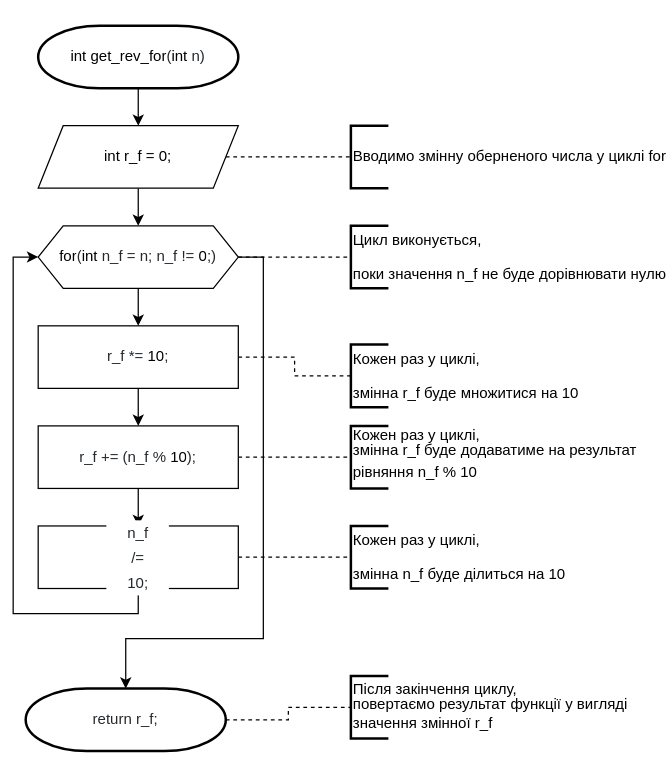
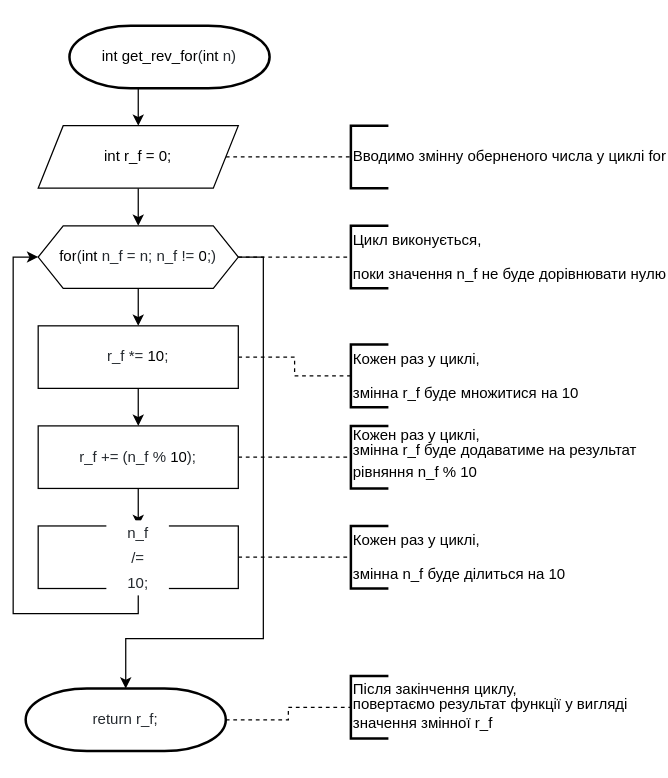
  <mxCell id="0" />
  <mxCell id="1" parent="0" />
  <mxCell id="2" style="edgeStyle=orthogonalEdgeStyle;rounded=0;orthogonalLoop=1;jettySize=auto;html=1;exitX=0.5;exitY=1;exitDx=0;exitDy=0;exitPerimeter=0;entryX=0.5;entryY=0;entryDx=0;entryDy=0;" edge="1" parent="1" source="3"><mxGeometry relative="1" as="geometry"><mxPoint x="110" y="100" as="targetPoint" /></mxGeometry></mxCell>
- <mxCell id="3" value="&lt;span class=&quot;pl-k&quot; style=&quot;box-sizing: border-box ; font-family: , &amp;#34;consolas&amp;#34; , &amp;#34;liberation mono&amp;#34; , &amp;#34;menlo&amp;#34; , monospace ; background-color: rgb(255 , 255 , 255)&quot;&gt;int&lt;/span&gt;&lt;span style=&quot;color: rgb(36 , 41 , 46) ; font-family: , &amp;#34;consolas&amp;#34; , &amp;#34;liberation mono&amp;#34; , &amp;#34;menlo&amp;#34; , monospace ; background-color: rgb(255 , 255 , 255)&quot;&gt; &lt;/span&gt;&lt;span class=&quot;pl-en&quot; style=&quot;box-sizing: border-box ; font-family: , &amp;#34;consolas&amp;#34; , &amp;#34;liberation mono&amp;#34; , &amp;#34;menlo&amp;#34; , monospace ; background-color: rgb(255 , 255 , 255)&quot;&gt;get_rev_for&lt;/span&gt;&lt;span style=&quot;color: rgb(36 , 41 , 46) ; font-family: , &amp;#34;consolas&amp;#34; , &amp;#34;liberation mono&amp;#34; , &amp;#34;menlo&amp;#34; , monospace ; background-color: rgb(255 , 255 , 255)&quot;&gt;(&lt;/span&gt;&lt;span class=&quot;pl-k&quot; style=&quot;box-sizing: border-box ; font-family: , &amp;#34;consolas&amp;#34; , &amp;#34;liberation mono&amp;#34; , &amp;#34;menlo&amp;#34; , monospace ; background-color: rgb(255 , 255 , 255)&quot;&gt;int&lt;/span&gt;&lt;span style=&quot;color: rgb(36 , 41 , 46) ; font-family: , &amp;#34;consolas&amp;#34; , &amp;#34;liberation mono&amp;#34; , &amp;#34;menlo&amp;#34; , monospace ; background-color: rgb(255 , 255 , 255)&quot;&gt; n)&lt;/span&gt;" style="strokeWidth=2;html=1;shape=mxgraph.flowchart.terminator;whiteSpace=wrap;" parent="1" vertex="1"><mxGeometry x="30" y="20" width="160" height="50" as="geometry" /></mxCell>
+ <mxCell id="3" value="&lt;span class=&quot;pl-k&quot; style=&quot;box-sizing: border-box ; font-family: , &amp;#34;consolas&amp;#34; , &amp;#34;liberation mono&amp;#34; , &amp;#34;menlo&amp;#34; , monospace ; background-color: rgb(255 , 255 , 255)&quot;&gt;int&lt;/span&gt;&lt;span style=&quot;color: rgb(36 , 41 , 46) ; font-family: , &amp;#34;consolas&amp;#34; , &amp;#34;liberation mono&amp;#34; , &amp;#34;menlo&amp;#34; , monospace ; background-color: rgb(255 , 255 , 255)&quot;&gt; &lt;/span&gt;&lt;span class=&quot;pl-en&quot; style=&quot;box-sizing: border-box ; font-family: , &amp;#34;consolas&amp;#34; , &amp;#34;liberation mono&amp;#34; , &amp;#34;menlo&amp;#34; , monospace ; background-color: rgb(255 , 255 , 255)&quot;&gt;get_rev_for&lt;/span&gt;&lt;span style=&quot;color: rgb(36 , 41 , 46) ; font-family: , &amp;#34;consolas&amp;#34; , &amp;#34;liberation mono&amp;#34; , &amp;#34;menlo&amp;#34; , monospace ; background-color: rgb(255 , 255 , 255)&quot;&gt;(&lt;/span&gt;&lt;span class=&quot;pl-k&quot; style=&quot;box-sizing: border-box ; font-family: , &amp;#34;consolas&amp;#34; , &amp;#34;liberation mono&amp;#34; , &amp;#34;menlo&amp;#34; , monospace ; background-color: rgb(255 , 255 , 255)&quot;&gt;int&lt;/span&gt;&lt;span style=&quot;color: rgb(36 , 41 , 46) ; font-family: , &amp;#34;consolas&amp;#34; , &amp;#34;liberation mono&amp;#34; , &amp;#34;menlo&amp;#34; , monospace ; background-color: rgb(255 , 255 , 255)&quot;&gt; n)&lt;/span&gt;" style="strokeWidth=2;html=1;shape=mxgraph.flowchart.terminator;whiteSpace=wrap;" parent="1" vertex="1"><mxGeometry x="55" y="20" width="160" height="50" as="geometry" /></mxCell>
  <mxCell id="4" style="edgeStyle=orthogonalEdgeStyle;rounded=0;orthogonalLoop=1;jettySize=auto;html=1;exitX=0.5;exitY=1;exitDx=0;exitDy=0;entryX=0.5;entryY=0;entryDx=0;entryDy=0;" edge="1" parent="1" target="10"><mxGeometry relative="1" as="geometry"><mxPoint x="110" y="150" as="sourcePoint" /></mxGeometry></mxCell>
  <mxCell id="5" style="edgeStyle=orthogonalEdgeStyle;rounded=0;orthogonalLoop=1;jettySize=auto;html=1;exitX=1;exitY=0.5;exitDx=0;exitDy=0;exitPerimeter=0;dashed=1;endArrow=none;endFill=0;" edge="1" parent="1" source="6" target="27"><mxGeometry relative="1" as="geometry" /></mxCell>
  <mxCell id="6" value="&lt;span style=&quot;color: rgb(36 , 41 , 46) ; background-color: rgb(255 , 255 , 255)&quot;&gt;return r_f;&lt;/span&gt;" style="strokeWidth=2;html=1;shape=mxgraph.flowchart.terminator;whiteSpace=wrap;" vertex="1" parent="1"><mxGeometry x="20" y="550" width="160" height="50" as="geometry" /></mxCell>
  <mxCell id="7" style="edgeStyle=orthogonalEdgeStyle;rounded=0;orthogonalLoop=1;jettySize=auto;html=1;exitX=0.5;exitY=1;exitDx=0;exitDy=0;entryX=0.5;entryY=0;entryDx=0;entryDy=0;" edge="1" parent="1" source="10" target="13"><mxGeometry relative="1" as="geometry" /></mxCell>
  <mxCell id="8" style="edgeStyle=orthogonalEdgeStyle;rounded=0;orthogonalLoop=1;jettySize=auto;html=1;exitX=1;exitY=0.5;exitDx=0;exitDy=0;entryX=0.5;entryY=0;entryDx=0;entryDy=0;entryPerimeter=0;" edge="1" parent="1" source="10" target="6"><mxGeometry relative="1" as="geometry"><Array as="points"><mxPoint x="210" y="205" /><mxPoint x="210" y="510" /></Array></mxGeometry></mxCell>
  <mxCell id="9" style="edgeStyle=orthogonalEdgeStyle;rounded=0;orthogonalLoop=1;jettySize=auto;html=1;exitX=1;exitY=0.5;exitDx=0;exitDy=0;entryX=0;entryY=0.5;entryDx=0;entryDy=0;entryPerimeter=0;dashed=1;endArrow=none;endFill=0;" edge="1" parent="1" source="10" target="23"><mxGeometry relative="1" as="geometry" /></mxCell>
  <mxCell id="10" value="&lt;span class=&quot;pl-k&quot; style=&quot;box-sizing: border-box ; font-family: , &amp;#34;consolas&amp;#34; , &amp;#34;liberation mono&amp;#34; , &amp;#34;menlo&amp;#34; , monospace ; background-color: rgb(255 , 255 , 255)&quot;&gt;for&lt;/span&gt;&lt;span style=&quot;color: rgb(36 , 41 , 46) ; font-family: , &amp;#34;consolas&amp;#34; , &amp;#34;liberation mono&amp;#34; , &amp;#34;menlo&amp;#34; , monospace ; background-color: rgb(255 , 255 , 255)&quot;&gt;(&lt;/span&gt;&lt;span class=&quot;pl-k&quot; style=&quot;box-sizing: border-box ; font-family: , &amp;#34;consolas&amp;#34; , &amp;#34;liberation mono&amp;#34; , &amp;#34;menlo&amp;#34; , monospace ; background-color: rgb(255 , 255 , 255)&quot;&gt;int&lt;/span&gt;&lt;span style=&quot;color: rgb(36 , 41 , 46) ; font-family: , &amp;#34;consolas&amp;#34; , &amp;#34;liberation mono&amp;#34; , &amp;#34;menlo&amp;#34; , monospace ; background-color: rgb(255 , 255 , 255)&quot;&gt; n_f = n; n_f != &lt;/span&gt;&lt;span class=&quot;pl-c1&quot; style=&quot;box-sizing: border-box ; font-family: , &amp;#34;consolas&amp;#34; , &amp;#34;liberation mono&amp;#34; , &amp;#34;menlo&amp;#34; , monospace ; background-color: rgb(255 , 255 , 255)&quot;&gt;0&lt;/span&gt;&lt;span style=&quot;color: rgb(36 , 41 , 46) ; font-family: , &amp;#34;consolas&amp;#34; , &amp;#34;liberation mono&amp;#34; , &amp;#34;menlo&amp;#34; , monospace ; background-color: rgb(255 , 255 , 255)&quot;&gt;;)&lt;/span&gt;" style="shape=hexagon;perimeter=hexagonPerimeter2;whiteSpace=wrap;html=1;fixedSize=1;" vertex="1" parent="1"><mxGeometry x="30" y="180" width="160" height="50" as="geometry" /></mxCell>
  <mxCell id="11" style="edgeStyle=orthogonalEdgeStyle;rounded=0;orthogonalLoop=1;jettySize=auto;html=1;exitX=0.5;exitY=1;exitDx=0;exitDy=0;entryX=0.5;entryY=0;entryDx=0;entryDy=0;" edge="1" parent="1" source="13" target="16"><mxGeometry relative="1" as="geometry" /></mxCell>
  <mxCell id="12" style="edgeStyle=orthogonalEdgeStyle;rounded=0;orthogonalLoop=1;jettySize=auto;html=1;exitX=1;exitY=0.5;exitDx=0;exitDy=0;dashed=1;endArrow=none;endFill=0;" edge="1" parent="1" source="13" target="24"><mxGeometry relative="1" as="geometry" /></mxCell>
  <mxCell id="13" value="&lt;span style=&quot;color: rgb(36 , 41 , 46) ; font-family: , &amp;#34;consolas&amp;#34; , &amp;#34;liberation mono&amp;#34; , &amp;#34;menlo&amp;#34; , monospace ; background-color: rgb(255 , 255 , 255)&quot;&gt;r_f *= &lt;/span&gt;&lt;span class=&quot;pl-c1&quot; style=&quot;box-sizing: border-box ; font-family: , &amp;#34;consolas&amp;#34; , &amp;#34;liberation mono&amp;#34; , &amp;#34;menlo&amp;#34; , monospace ; background-color: rgb(255 , 255 , 255)&quot;&gt;10&lt;/span&gt;&lt;span style=&quot;color: rgb(36 , 41 , 46) ; font-family: , &amp;#34;consolas&amp;#34; , &amp;#34;liberation mono&amp;#34; , &amp;#34;menlo&amp;#34; , monospace ; background-color: rgb(255 , 255 , 255)&quot;&gt;;&lt;/span&gt;" style="rounded=0;whiteSpace=wrap;html=1;" vertex="1" parent="1"><mxGeometry x="30" y="260" width="160" height="50" as="geometry" /></mxCell>
  <mxCell id="14" style="edgeStyle=orthogonalEdgeStyle;rounded=0;orthogonalLoop=1;jettySize=auto;html=1;exitX=0.5;exitY=1;exitDx=0;exitDy=0;entryX=0.5;entryY=0;entryDx=0;entryDy=0;" edge="1" parent="1" source="16" target="19"><mxGeometry relative="1" as="geometry" /></mxCell>
  <mxCell id="15" style="edgeStyle=orthogonalEdgeStyle;rounded=0;orthogonalLoop=1;jettySize=auto;html=1;exitX=1;exitY=0.5;exitDx=0;exitDy=0;entryX=0;entryY=0.5;entryDx=0;entryDy=0;entryPerimeter=0;dashed=1;endArrow=none;endFill=0;" edge="1" parent="1" source="16" target="26"><mxGeometry relative="1" as="geometry" /></mxCell>
  <mxCell id="16" value="&lt;span style=&quot;color: rgb(36 , 41 , 46) ; font-family: , &amp;#34;consolas&amp;#34; , &amp;#34;liberation mono&amp;#34; , &amp;#34;menlo&amp;#34; , monospace ; background-color: rgb(255 , 255 , 255)&quot;&gt;r_f += (n_f % &lt;/span&gt;&lt;span class=&quot;pl-c1&quot; style=&quot;box-sizing: border-box ; font-family: , &amp;#34;consolas&amp;#34; , &amp;#34;liberation mono&amp;#34; , &amp;#34;menlo&amp;#34; , monospace ; background-color: rgb(255 , 255 , 255)&quot;&gt;10&lt;/span&gt;&lt;span style=&quot;color: rgb(36 , 41 , 46) ; font-family: , &amp;#34;consolas&amp;#34; , &amp;#34;liberation mono&amp;#34; , &amp;#34;menlo&amp;#34; , monospace ; background-color: rgb(255 , 255 , 255)&quot;&gt;);&lt;/span&gt;" style="rounded=0;whiteSpace=wrap;html=1;" vertex="1" parent="1"><mxGeometry x="30" y="340" width="160" height="50" as="geometry" /></mxCell>
  <mxCell id="17" style="edgeStyle=orthogonalEdgeStyle;rounded=0;orthogonalLoop=1;jettySize=auto;html=1;exitX=0.5;exitY=1;exitDx=0;exitDy=0;entryX=0;entryY=0.5;entryDx=0;entryDy=0;" edge="1" parent="1" source="19" target="10"><mxGeometry relative="1" as="geometry" /></mxCell>
  <mxCell id="18" style="edgeStyle=orthogonalEdgeStyle;rounded=0;orthogonalLoop=1;jettySize=auto;html=1;exitX=1;exitY=0.5;exitDx=0;exitDy=0;entryX=0;entryY=0.5;entryDx=0;entryDy=0;entryPerimeter=0;dashed=1;endArrow=none;endFill=0;" edge="1" parent="1" source="19" target="25"><mxGeometry relative="1" as="geometry" /></mxCell>
  <mxCell id="19" value="&lt;table class=&quot;highlight tab-size js-file-line-container&quot; style=&quot;border-spacing: 0px ; border-collapse: collapse ; color: rgb(36 , 41 , 46) ; font-family: , &amp;#34;blinkmacsystemfont&amp;#34; , &amp;#34;segoe ui&amp;#34; , &amp;#34;helvetica&amp;#34; , &amp;#34;arial&amp;#34; , sans-serif , &amp;#34;apple color emoji&amp;#34; , &amp;#34;segoe ui emoji&amp;#34; ; font-size: 14px ; background-color: rgb(255 , 255 , 255)&quot;&gt;&lt;tbody style=&quot;box-sizing: border-box&quot;&gt;&lt;tr style=&quot;box-sizing: border-box&quot;&gt;&lt;/tr&gt;&lt;tr style=&quot;box-sizing: border-box&quot;&gt;&lt;td id=&quot;LC21&quot; class=&quot;blob-code blob-code-inner js-file-line&quot; style=&quot;box-sizing: border-box ; padding: 0px 10px ; position: relative ; line-height: 20px ; vertical-align: top ; overflow: visible ; font-family: , &amp;#34;consolas&amp;#34; , &amp;#34;liberation mono&amp;#34; , &amp;#34;menlo&amp;#34; , monospace ; font-size: 12px ; overflow-wrap: normal&quot;&gt;&#09;n_f /= &lt;span class=&quot;pl-c1&quot; style=&quot;box-sizing: border-box&quot;&gt;10&lt;/span&gt;;&lt;/td&gt;&lt;/tr&gt;&lt;tr style=&quot;box-sizing: border-box&quot;&gt;&lt;td id=&quot;L22&quot; class=&quot;blob-num js-line-number&quot; style=&quot;box-sizing: border-box ; padding: 0px 10px ; width: 50px ; min-width: 50px ; font-family: , &amp;#34;consolas&amp;#34; , &amp;#34;liberation mono&amp;#34; , &amp;#34;menlo&amp;#34; , monospace ; font-size: 12px ; line-height: 20px ; text-align: right ; vertical-align: top ; cursor: pointer&quot;&gt;&lt;/td&gt;&lt;/tr&gt;&lt;/tbody&gt;&lt;/table&gt;" style="rounded=0;whiteSpace=wrap;html=1;" vertex="1" parent="1"><mxGeometry x="30" y="420" width="160" height="50" as="geometry" /></mxCell>
  <mxCell id="20" style="edgeStyle=orthogonalEdgeStyle;rounded=0;orthogonalLoop=1;jettySize=auto;html=1;exitX=1;exitY=0.5;exitDx=0;exitDy=0;entryX=0;entryY=0.5;entryDx=0;entryDy=0;entryPerimeter=0;dashed=1;endArrow=none;endFill=0;" edge="1" parent="1" source="21" target="22"><mxGeometry relative="1" as="geometry" /></mxCell>
  <mxCell id="21" value="&lt;span&gt;int r_f = 0;&lt;/span&gt;" style="shape=parallelogram;perimeter=parallelogramPerimeter;whiteSpace=wrap;html=1;fixedSize=1;" vertex="1" parent="1"><mxGeometry x="30" y="100" width="160" height="50" as="geometry" /></mxCell>
  <mxCell id="22" value="&lt;p&gt;Вводимо&amp;nbsp;&lt;span style=&quot;background-color: rgb(255 , 255 , 255)&quot;&gt;змінну&amp;nbsp;&lt;/span&gt;&lt;span style=&quot;background-color: rgb(255 , 255 , 255)&quot;&gt;оберненого числа у циклі for&lt;/span&gt;&lt;/p&gt;" style="strokeWidth=2;html=1;shape=mxgraph.flowchart.annotation_1;align=left;pointerEvents=1;" vertex="1" parent="1"><mxGeometry x="280" y="100" width="30" height="50" as="geometry" /></mxCell>
  <mxCell id="23" value="&lt;p&gt;Цикл виконується,&amp;nbsp;&lt;/p&gt;&lt;p&gt;поки значення n_f не буде дорівнювати нулю&lt;/p&gt;" style="strokeWidth=2;html=1;shape=mxgraph.flowchart.annotation_1;align=left;pointerEvents=1;" vertex="1" parent="1"><mxGeometry x="280" y="180" width="30" height="50" as="geometry" /></mxCell>
  <mxCell id="24" value="&lt;p&gt;Кожен раз у циклі,&amp;nbsp;&lt;/p&gt;&lt;p&gt;змінна r_f буде множитися на 10&amp;nbsp;&lt;/p&gt;" style="strokeWidth=2;html=1;shape=mxgraph.flowchart.annotation_1;align=left;pointerEvents=1;" vertex="1" parent="1"><mxGeometry x="280" y="275" width="30" height="50" as="geometry" /></mxCell>
  <mxCell id="25" value="&lt;p&gt;Кожен раз у циклі,&amp;nbsp;&lt;/p&gt;&lt;p&gt;змінна n_f буде ділиться на 10&amp;nbsp;&lt;/p&gt;" style="strokeWidth=2;html=1;shape=mxgraph.flowchart.annotation_1;align=left;pointerEvents=1;" vertex="1" parent="1"><mxGeometry x="280" y="420" width="30" height="50" as="geometry" /></mxCell>
  <mxCell id="26" value="&lt;p style=&quot;line-height: 0%&quot;&gt;Кожен раз у циклі,&amp;nbsp;&lt;/p&gt;&lt;p style=&quot;line-height: 0%&quot;&gt;змінна r_f буде додаватиме на результат&lt;/p&gt;&lt;p style=&quot;line-height: 90%&quot;&gt;рівняння n_f % 10&amp;nbsp;&lt;/p&gt;" style="strokeWidth=2;html=1;shape=mxgraph.flowchart.annotation_1;align=left;pointerEvents=1;" vertex="1" parent="1"><mxGeometry x="280" y="340" width="30" height="50" as="geometry" /></mxCell>
  <mxCell id="27" value="&lt;p style=&quot;line-height: 0%&quot;&gt;Після закінчення циклу,&lt;/p&gt;&lt;p style=&quot;line-height: 0%&quot;&gt;повертаємо результат функції у вигляді&lt;/p&gt;&lt;p style=&quot;line-height: 50%&quot;&gt;значення змінної r_f&lt;/p&gt;" style="strokeWidth=2;html=1;shape=mxgraph.flowchart.annotation_1;align=left;pointerEvents=1;" vertex="1" parent="1"><mxGeometry x="280" y="540" width="30" height="50" as="geometry" /></mxCell>
